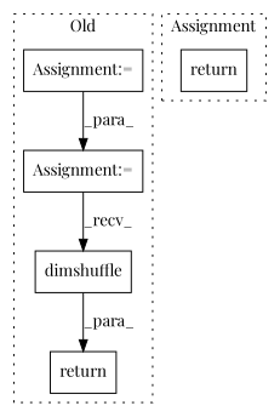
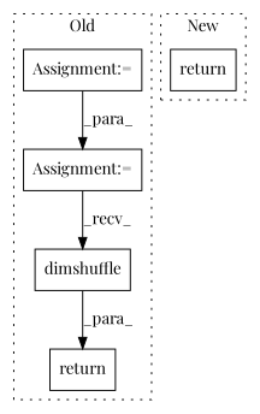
  digraph {
    fontname="Playfair Display"
    node [a=7 l=1 shape=box fontname="Playfair Display"]
    edge [fontname="Playfair Display"]
    n1 [a=32 l="11,1" label=dimshuffle s="12298,12324"]
    n2 [label="Assignment:=" s=11947]
    n3 [a=41 l=7 label=return s=12345]
    n4 [label="Assignment:=" s=12153]
    n5 [a=41 l=7 label=return s=12182]
    subgraph cluster_1 {
      label=Old
      style=dotted
      n1
      n2
      n3
      n4
    }
    subgraph cluster_2 {
-     label=Assignment
+     label=New
      style=dotted
      n5
    }
    n1 -> n3 [label=_para_]
    n2 -> n4 [label=_para_]
    n4 -> n1 [label=_recv_]
  }
